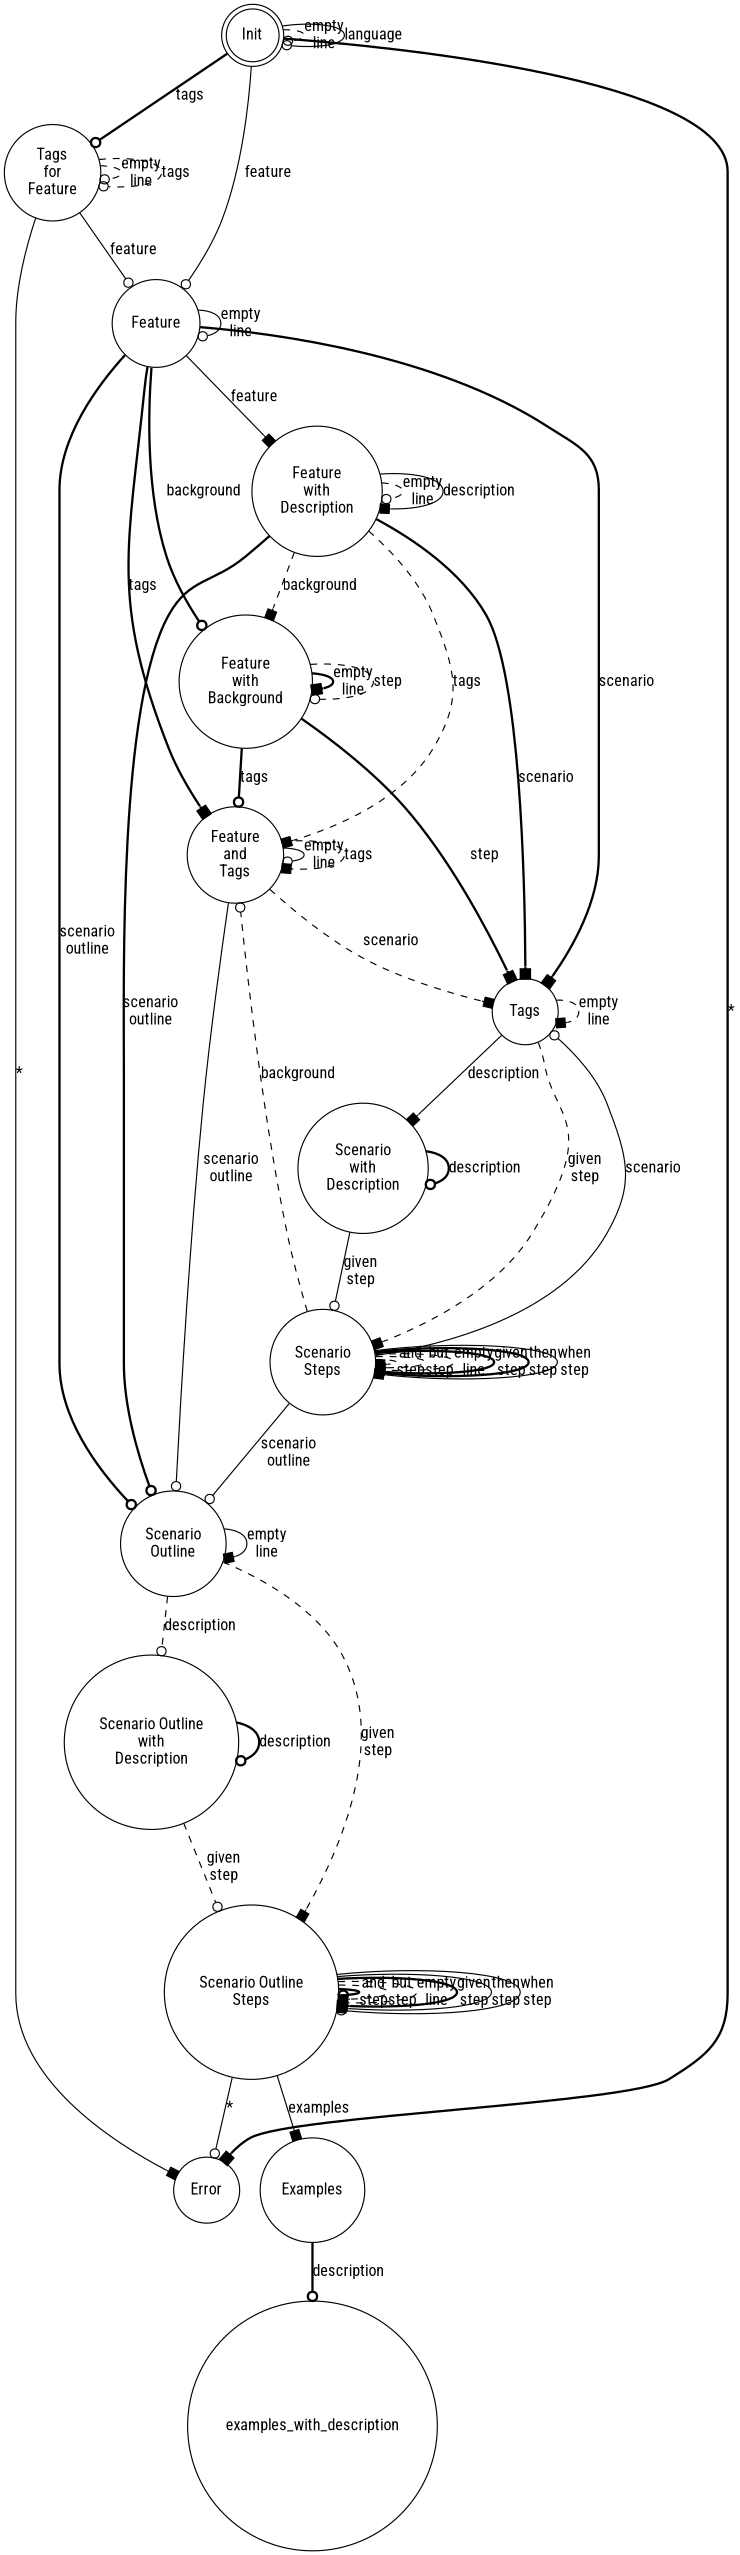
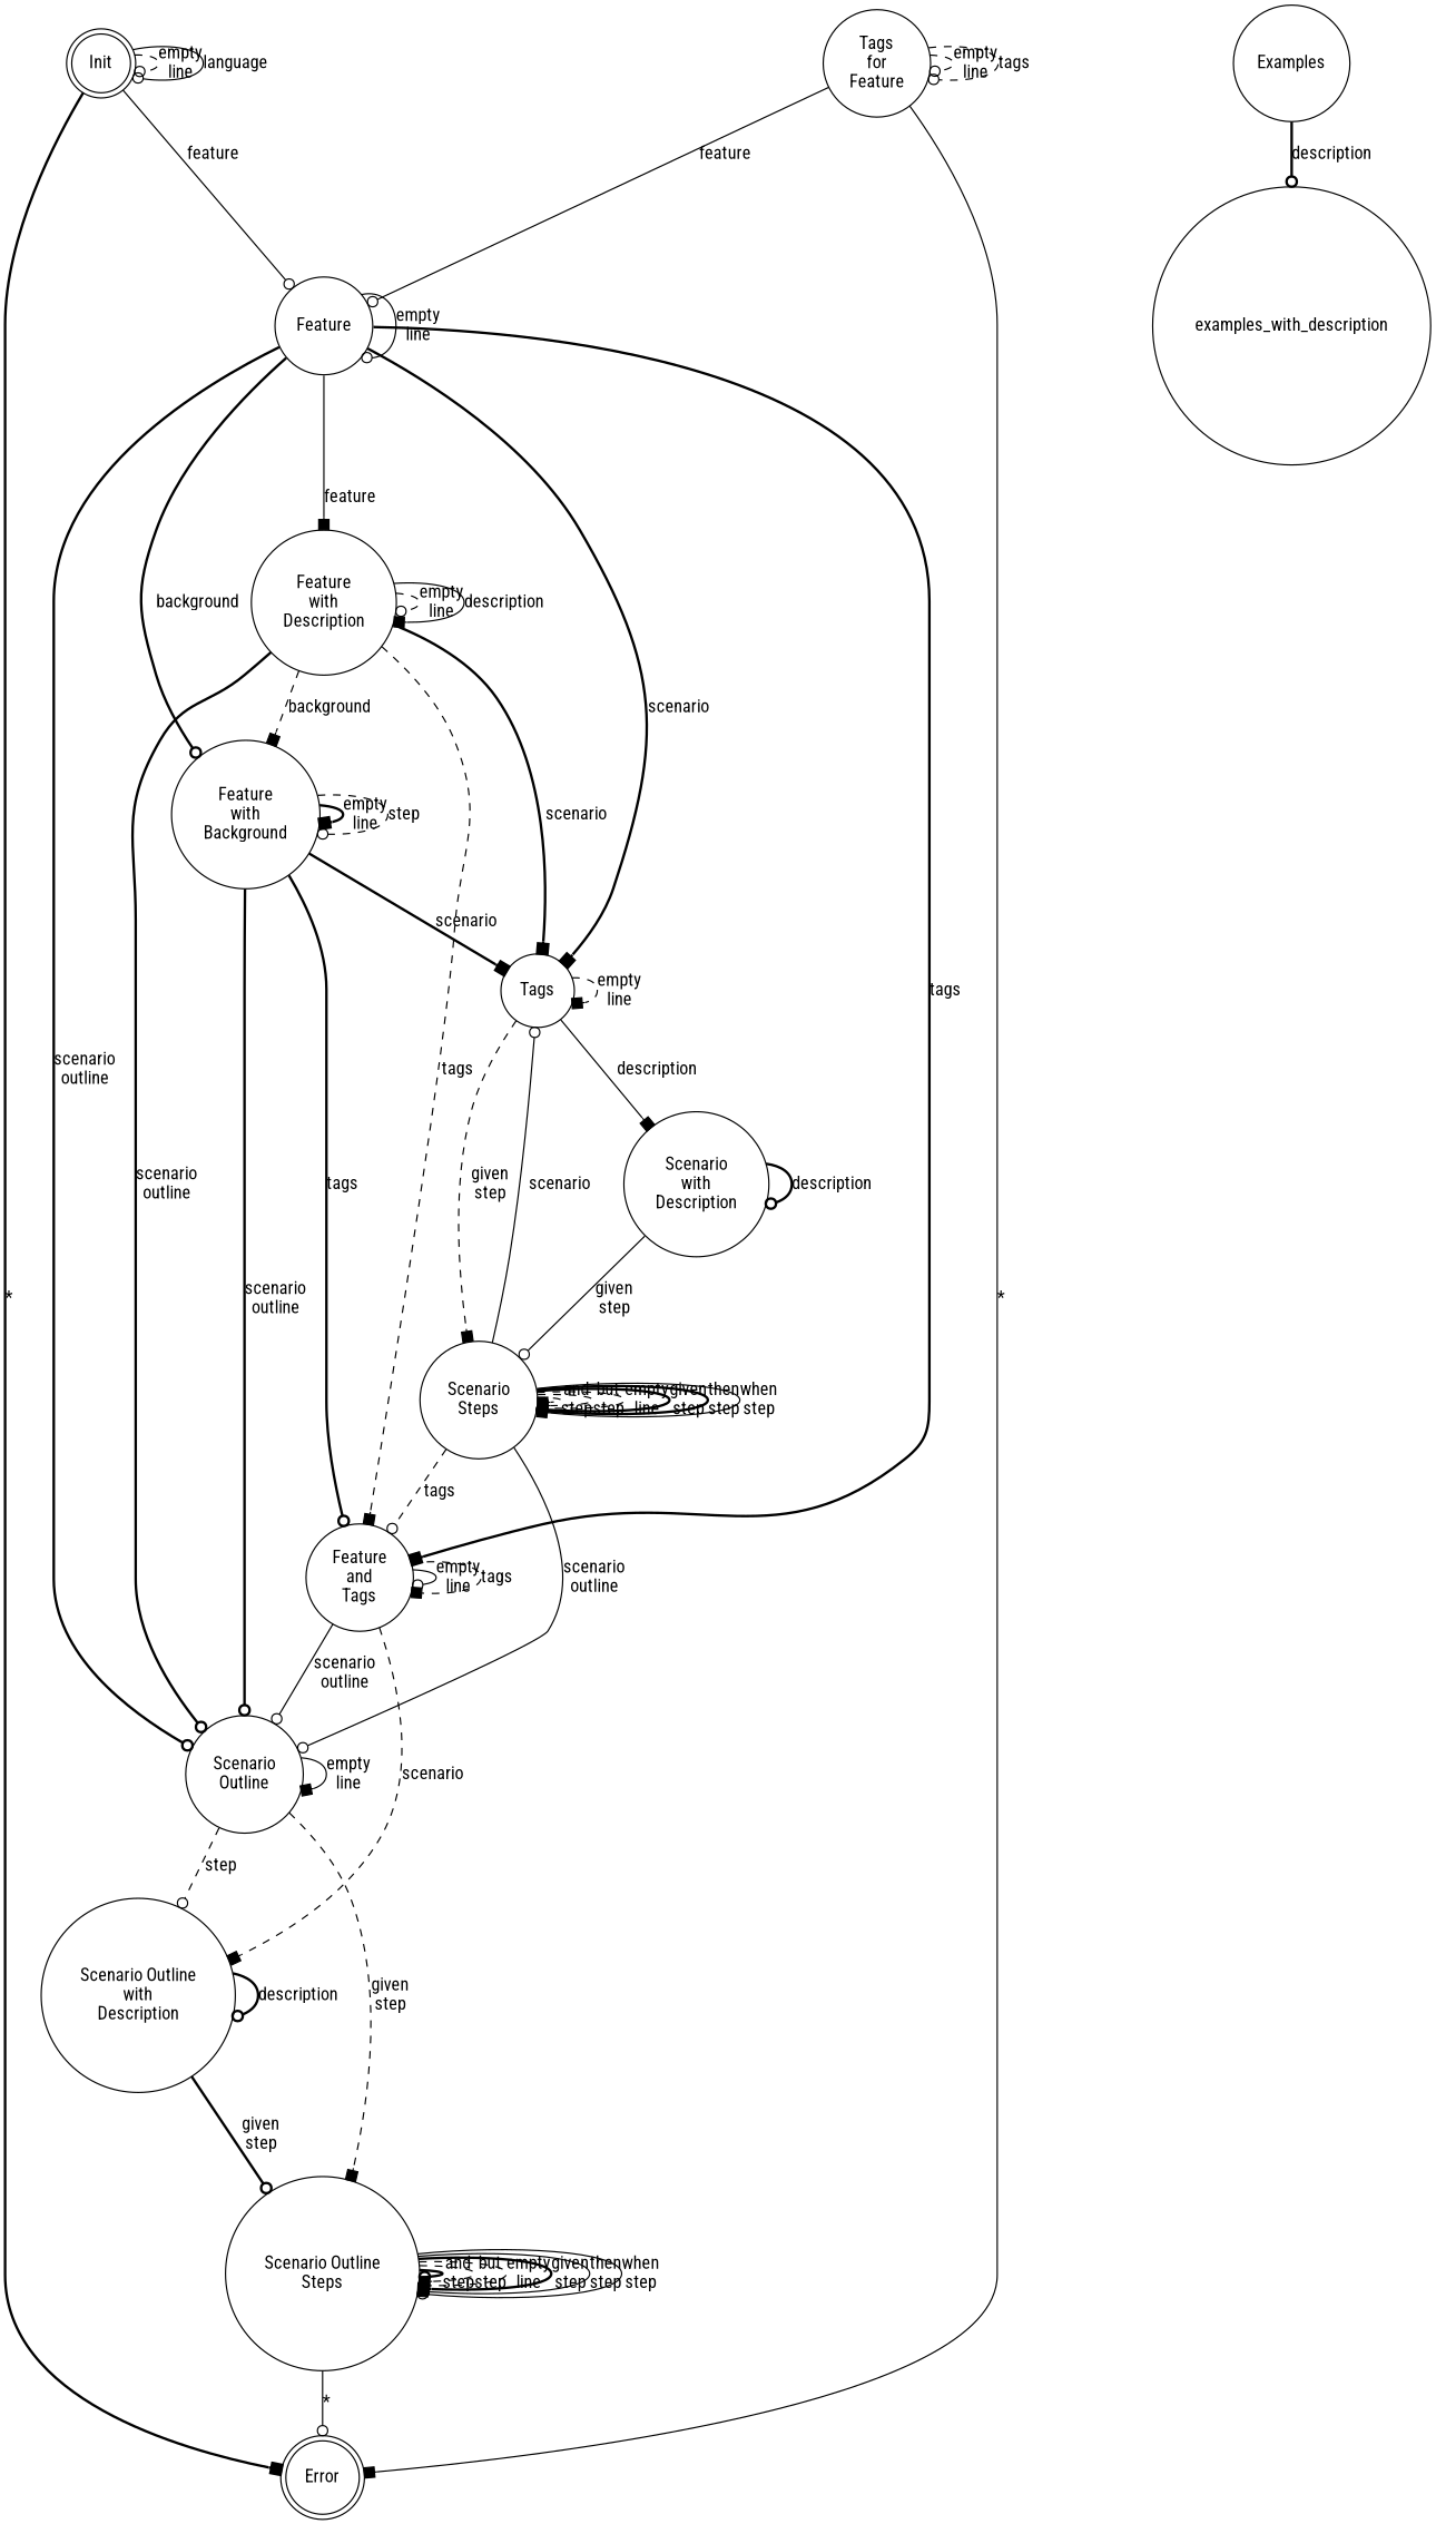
  digraph {
    fontname="Roboto Condensed"
    node [fontname="Roboto Condensed" shape=circle]
    edge [arrowhead=odot fontname="Roboto Condensed" style=bold]
    n1 [label=Init shape=doublecircle]
-   n2 [label=Error]
+   n2 [label=Error shape=doublecircle]
    n3 [label=Feature]
    n4 [label="Tags\nfor\nFeature"]
    n5 [label="Feature\nand\nTags"]
    n6 [label=Tags]
    n7 [label="Scenario\nOutline"]
    n8 [label="Feature\nwith\nBackground"]
    n9 [label="Feature\nwith\nDescription"]
    n10 [label=Examples]
    examples_with_description
    n12 [label="Scenario\nSteps"]
    n13 [label="Scenario\nwith\nDescription"]
    n14 [label="Scenario Outline\nSteps"]
    n15 [label="Scenario Outline\nwith\nDescription"]
    n1 -> n1 [label="empty\nline" style=dashed]
    n1 -> n1 [label=language style=solid]
    n1 -> n2 [arrowhead=box label="*"]
    n1 -> n3 [label=feature style=solid]
-   n1 -> n4 [label=tags]
    n3 -> n3 [label="empty\nline" style=solid]
    n3 -> n5 [arrowhead=box label=tags]
    n3 -> n6 [arrowhead=box label=scenario]
    n3 -> n7 [label="scenario\noutline"]
    n3 -> n8 [label=background]
    n3 -> n9 [arrowhead=box label=feature style=solid]
    n4 -> n2 [arrowhead=box label="*" style=solid]
    n4 -> n3 [label=feature style=solid]
    n4 -> n4 [label="empty\nline" style=dashed]
    n4 -> n4 [label=tags style=dashed]
    n5 -> n5 [label="empty\nline" style=solid]
    n5 -> n5 [arrowhead=box label=tags style=dashed]
-   n5 -> n6 [arrowhead=box label=scenario style=dashed]
+   n5 -> n15 [arrowhead=box label=scenario style=dashed]
    n5 -> n7 [label="scenario\noutline" style=solid]
    n6 -> n6 [arrowhead=box label="empty\nline" style=dashed]
    n6 -> n12 [arrowhead=box label="given\nstep" style=dashed]
    n6 -> n13 [arrowhead=box label=description style=solid]
    n7 -> n7 [arrowhead=box label="empty\nline" style=solid]
    n7 -> n14 [arrowhead=box label="given\nstep" style=dashed]
-   n7 -> n15 [label=description style=dashed]
+   n7 -> n15 [label=step style=dashed]
    n8 -> n5 [label=tags]
-   n8 -> n6 [arrowhead=box label=step]
+   n8 -> n6 [arrowhead=box label=scenario]
+   n8 -> n7 [label="scenario\noutline"]
    n8 -> n8 [arrowhead=box label="empty\nline"]
    n8 -> n8 [label=step style=dashed]
    n9 -> n5 [arrowhead=box label=tags style=dashed]
    n9 -> n6 [arrowhead=box label=scenario]
    n9 -> n7 [label="scenario\noutline"]
    n9 -> n8 [arrowhead=box label=background style=dashed]
    n9 -> n9 [label="empty\nline" style=dashed]
    n9 -> n9 [arrowhead=box label=description style=solid]
    n10 -> examples_with_description [label=description]
-   n12 -> n5 [label=background style=dashed]
+   n12 -> n5 [label=tags style=dashed]
    n12 -> n6 [label=scenario style=solid]
    n12 -> n7 [label="scenario\noutline" style=solid]
    n12 -> n12 [arrowhead=box label="and\nstep" style=dashed]
    n12 -> n12 [arrowhead=box label="but\nstep" style=dashed]
    n12 -> n12 [label="empty\nline" style=dashed]
    n12 -> n12 [label="given\nstep"]
    n12 -> n12 [label="then\nstep"]
    n12 -> n12 [arrowhead=box label="when\nstep" style=solid]
    n13 -> n12 [label="given\nstep" style=solid]
    n13 -> n13 [label=description]
    n14 -> n2 [label="*" style=solid]
-   n14 -> n10 [arrowhead=box label=examples style=solid]
    n14 -> n14 [label="and\nstep"]
    n14 -> n14 [arrowhead=box label="but\nstep" style=dashed]
    n14 -> n14 [arrowhead=box label="empty\nline" style=dashed]
    n14 -> n14 [arrowhead=box label="given\nstep"]
    n14 -> n14 [arrowhead=box label="then\nstep" style=solid]
    n14 -> n14 [label="when\nstep" style=solid]
-   n15 -> n14 [label="given\nstep" style=dashed]
+   n15 -> n14 [label="given\nstep"]
    n15 -> n15 [label=description]
  }
